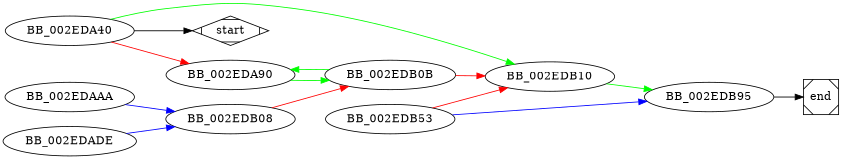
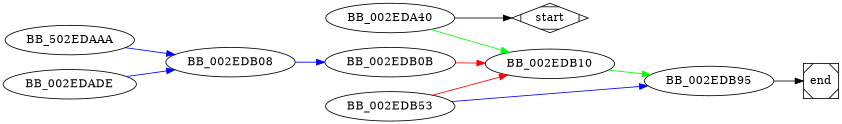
  digraph {
    rankdir=LR
    edge [color=green]
    start [shape=Mdiamond]
    BB_002EDA40
-   BB_002EDA90
    BB_002EDB10
    BB_002EDB0B
    BB_002EDB95
    BB_002EDB53
    end [shape=Msquare]
-   BB_002EDAAA
+   BB_002EDAAA [label=BB_502EDAAA]
    BB_002EDB08
    BB_002EDADE
    BB_002EDA40 -> start [color=""]
-   BB_002EDA40 -> BB_002EDA90 [color=red]
    BB_002EDA40 -> BB_002EDB10
-   BB_002EDA90 -> BB_002EDB0B
    BB_002EDB10 -> BB_002EDB95
-   BB_002EDB0B -> BB_002EDA90
    BB_002EDB0B -> BB_002EDB10 [color=red]
    BB_002EDB95 -> end [color=""]
    BB_002EDB53 -> BB_002EDB10 [color=red]
    BB_002EDB53 -> BB_002EDB95 [color=blue]
    BB_002EDAAA -> BB_002EDB08 [color=blue]
-   BB_002EDB08 -> BB_002EDB0B [color=red]
+   BB_002EDB08 -> BB_002EDB0B [color=blue]
    BB_002EDADE -> BB_002EDB08 [color=blue]
  }
